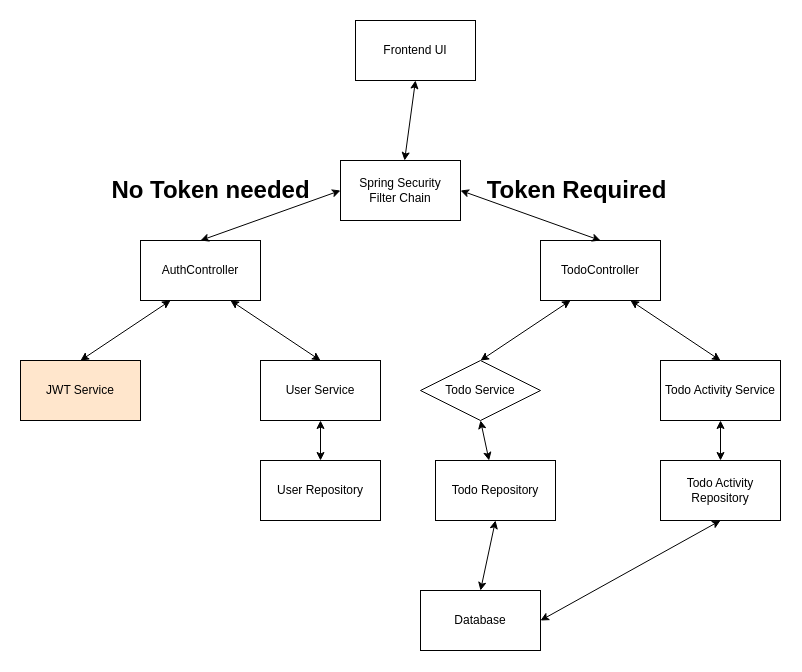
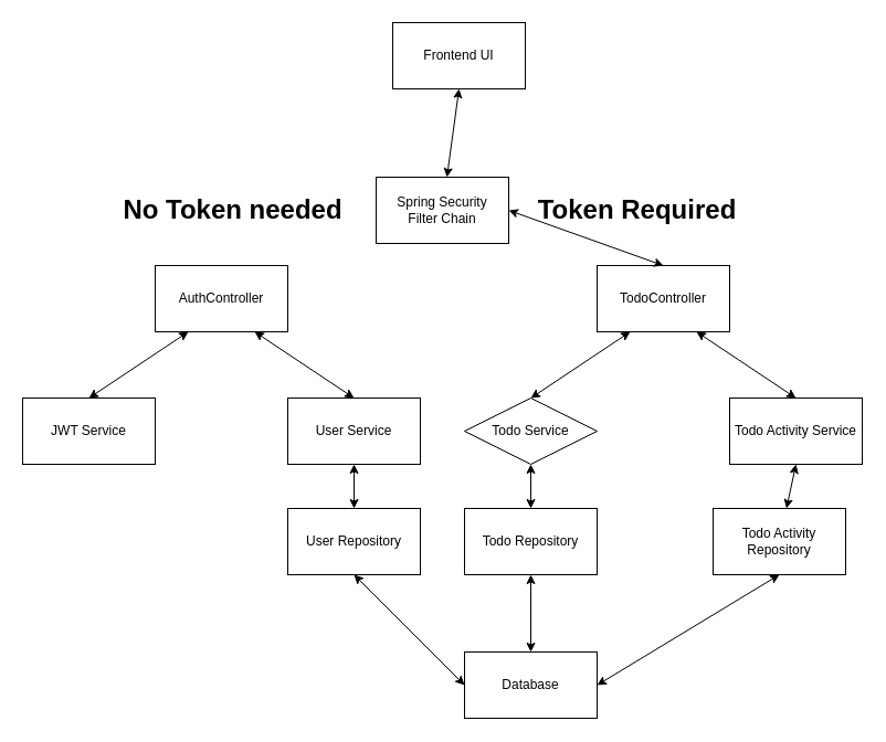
  <mxCell id="0" />
  <mxCell id="1" parent="0" />
  <mxCell id="2" value="Frontend UI" style="rounded=0;whiteSpace=wrap;html=1;" vertex="1" parent="1"><mxGeometry x="355" y="20" width="120" height="60" as="geometry" /></mxCell>
  <mxCell id="3" value="AuthController" style="rounded=0;whiteSpace=wrap;html=1;" vertex="1" parent="1"><mxGeometry x="140" y="240" width="120" height="60" as="geometry" /></mxCell>
  <mxCell id="4" value="TodoController" style="rounded=0;whiteSpace=wrap;html=1;" vertex="1" parent="1"><mxGeometry x="540" y="240" width="120" height="60" as="geometry" /></mxCell>
- <mxCell id="5" value="JWT Service" style="rounded=0;whiteSpace=wrap;html=1;fillColor=#ffe6cc;" vertex="1" parent="1"><mxGeometry x="20" y="360" width="120" height="60" as="geometry" /></mxCell>
+ <mxCell id="5" value="JWT Service" style="rounded=0;whiteSpace=wrap;html=1;" vertex="1" parent="1"><mxGeometry x="20" y="360" width="120" height="60" as="geometry" /></mxCell>
  <mxCell id="6" value="User Service" style="rounded=0;whiteSpace=wrap;html=1;" vertex="1" parent="1"><mxGeometry x="260" y="360" width="120" height="60" as="geometry" /></mxCell>
  <mxCell id="7" value="Database" style="rounded=0;whiteSpace=wrap;html=1;" vertex="1" parent="1"><mxGeometry x="420" y="590" width="120" height="60" as="geometry" /></mxCell>
  <mxCell id="8" value="Todo Service" style="rhombus;whiteSpace=wrap;html=1;" vertex="1" parent="1"><mxGeometry x="420" y="360" width="120" height="60" as="geometry" /></mxCell>
  <mxCell id="9" value="Todo Activity Service" style="rounded=0;whiteSpace=wrap;html=1;" vertex="1" parent="1"><mxGeometry x="660" y="360" width="120" height="60" as="geometry" /></mxCell>
  <mxCell id="10" value="" style="endArrow=classic;startArrow=classic;html=1;rounded=0;entryX=0.25;entryY=1;entryDx=0;entryDy=0;exitX=0.5;exitY=0;exitDx=0;exitDy=0;" edge="1" parent="1" source="8" target="4"><mxGeometry width="50" height="50" relative="1" as="geometry"><mxPoint x="530" y="500" as="sourcePoint" /><mxPoint x="580" y="450" as="targetPoint" /></mxGeometry></mxCell>
  <mxCell id="11" value="" style="endArrow=classic;startArrow=classic;html=1;rounded=0;exitX=0.5;exitY=0;exitDx=0;exitDy=0;entryX=0.75;entryY=1;entryDx=0;entryDy=0;" edge="1" parent="1" source="9" target="4"><mxGeometry width="50" height="50" relative="1" as="geometry"><mxPoint x="530" y="500" as="sourcePoint" /><mxPoint x="600" y="300" as="targetPoint" /></mxGeometry></mxCell>
  <mxCell id="12" value="" style="endArrow=classic;startArrow=classic;html=1;rounded=0;entryX=0.25;entryY=1;entryDx=0;entryDy=0;" edge="1" parent="1" target="3"><mxGeometry width="50" height="50" relative="1" as="geometry"><mxPoint x="80" y="360" as="sourcePoint" /><mxPoint x="170" y="300" as="targetPoint" /></mxGeometry></mxCell>
  <mxCell id="13" value="" style="endArrow=classic;startArrow=classic;html=1;rounded=0;entryX=0.75;entryY=1;entryDx=0;entryDy=0;exitX=0.5;exitY=0;exitDx=0;exitDy=0;" edge="1" parent="1" source="6" target="3"><mxGeometry width="50" height="50" relative="1" as="geometry"><mxPoint x="530" y="500" as="sourcePoint" /><mxPoint x="580" y="450" as="targetPoint" /></mxGeometry></mxCell>
- <mxCell id="14" value="" style="endArrow=classic;startArrow=classic;html=1;rounded=0;entryX=0;entryY=0.5;entryDx=0;entryDy=0;exitX=0.5;exitY=0;exitDx=0;exitDy=0;" edge="1" parent="1" source="3" target="25"><mxGeometry width="50" height="50" relative="1" as="geometry"><mxPoint x="530" y="500" as="sourcePoint" /><mxPoint x="580" y="450" as="targetPoint" /></mxGeometry></mxCell>
  <mxCell id="15" value="" style="endArrow=classic;startArrow=classic;html=1;rounded=0;entryX=1;entryY=0.5;entryDx=0;entryDy=0;exitX=0.5;exitY=0;exitDx=0;exitDy=0;" edge="1" parent="1" source="4" target="25"><mxGeometry width="50" height="50" relative="1" as="geometry"><mxPoint x="530" y="500" as="sourcePoint" /><mxPoint x="580" y="450" as="targetPoint" /></mxGeometry></mxCell>
  <mxCell id="16" value="User Repository" style="rounded=0;whiteSpace=wrap;html=1;" vertex="1" parent="1"><mxGeometry x="260" y="460" width="120" height="60" as="geometry" /></mxCell>
- <mxCell id="17" value="Todo Repository" style="rounded=0;whiteSpace=wrap;html=1;" vertex="1" parent="1"><mxGeometry x="435" y="460" width="120" height="60" as="geometry" /></mxCell>
- <mxCell id="18" value="Todo Activity Repository" style="rounded=0;whiteSpace=wrap;html=1;" vertex="1" parent="1"><mxGeometry x="660" y="460" width="120" height="60" as="geometry" /></mxCell>
+ <mxCell id="17" value="Todo Repository" style="rounded=0;whiteSpace=wrap;html=1;" vertex="1" parent="1"><mxGeometry x="420" y="460" width="120" height="60" as="geometry" /></mxCell>
+ <mxCell id="18" value="Todo Activity Repository" style="rounded=0;whiteSpace=wrap;html=1;" vertex="1" parent="1"><mxGeometry x="645" y="460" width="120" height="60" as="geometry" /></mxCell>
  <mxCell id="19" value="" style="endArrow=classic;startArrow=classic;html=1;rounded=0;entryX=0.5;entryY=1;entryDx=0;entryDy=0;exitX=0.5;exitY=0;exitDx=0;exitDy=0;" edge="1" parent="1" source="16" target="6"><mxGeometry width="50" height="50" relative="1" as="geometry"><mxPoint x="530" y="500" as="sourcePoint" /><mxPoint x="580" y="450" as="targetPoint" /></mxGeometry></mxCell>
  <mxCell id="20" value="" style="endArrow=classic;startArrow=classic;html=1;rounded=0;entryX=0.5;entryY=1;entryDx=0;entryDy=0;" edge="1" parent="1" source="17" target="8"><mxGeometry width="50" height="50" relative="1" as="geometry"><mxPoint x="530" y="500" as="sourcePoint" /><mxPoint x="580" y="450" as="targetPoint" /></mxGeometry></mxCell>
  <mxCell id="21" value="" style="endArrow=classic;startArrow=classic;html=1;rounded=0;entryX=0.5;entryY=1;entryDx=0;entryDy=0;" edge="1" parent="1" source="18" target="9"><mxGeometry width="50" height="50" relative="1" as="geometry"><mxPoint x="530" y="500" as="sourcePoint" /><mxPoint x="580" y="450" as="targetPoint" /></mxGeometry></mxCell>
  <mxCell id="22" value="" style="endArrow=classic;startArrow=classic;html=1;rounded=0;entryX=0.5;entryY=1;entryDx=0;entryDy=0;exitX=1;exitY=0.5;exitDx=0;exitDy=0;" edge="1" parent="1" source="7" target="18"><mxGeometry width="50" height="50" relative="1" as="geometry"><mxPoint x="530" y="500" as="sourcePoint" /><mxPoint x="580" y="450" as="targetPoint" /></mxGeometry></mxCell>
  <mxCell id="23" value="" style="endArrow=classic;startArrow=classic;html=1;rounded=0;entryX=0.5;entryY=1;entryDx=0;entryDy=0;exitX=0.5;exitY=0;exitDx=0;exitDy=0;" edge="1" parent="1" source="7" target="17"><mxGeometry width="50" height="50" relative="1" as="geometry"><mxPoint x="530" y="500" as="sourcePoint" /><mxPoint x="580" y="450" as="targetPoint" /></mxGeometry></mxCell>
+ <mxCell id="24" value="" style="endArrow=classic;startArrow=classic;html=1;rounded=0;entryX=0.5;entryY=1;entryDx=0;entryDy=0;exitX=0;exitY=0.5;exitDx=0;exitDy=0;" edge="1" parent="1" source="7" target="16"><mxGeometry width="50" height="50" relative="1" as="geometry"><mxPoint x="530" y="500" as="sourcePoint" /><mxPoint x="580" y="450" as="targetPoint" /></mxGeometry></mxCell>
  <mxCell id="25" value="Spring Security &lt;br&gt;Filter Chain" style="rounded=0;whiteSpace=wrap;html=1;" vertex="1" parent="1"><mxGeometry x="340" y="160" width="120" height="60" as="geometry" /></mxCell>
  <mxCell id="26" value="" style="endArrow=classic;startArrow=classic;html=1;rounded=0;entryX=0.5;entryY=1;entryDx=0;entryDy=0;" edge="1" parent="1" source="25" target="2"><mxGeometry width="50" height="50" relative="1" as="geometry"><mxPoint x="536" y="320" as="sourcePoint" /><mxPoint x="586" y="270" as="targetPoint" /></mxGeometry></mxCell>
  <mxCell id="27" value="Token Required" style="text;strokeColor=none;fillColor=none;html=1;fontSize=24;fontStyle=1;verticalAlign=middle;align=center;" vertex="1" parent="1"><mxGeometry x="526" y="170" width="100" height="40" as="geometry" /></mxCell>
  <mxCell id="28" value="No Token needed" style="text;strokeColor=none;fillColor=none;html=1;fontSize=24;fontStyle=1;verticalAlign=middle;align=center;" vertex="1" parent="1"><mxGeometry x="160" y="170" width="100" height="40" as="geometry" /></mxCell>
